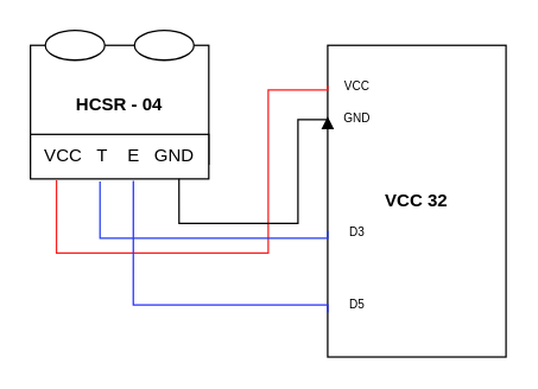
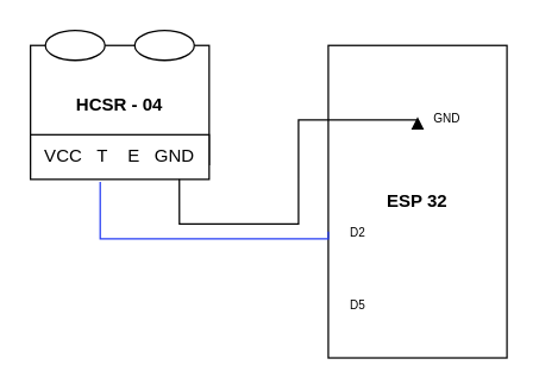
  <mxCell id="0" />
  <mxCell id="1" parent="0" />
- <mxCell id="2" value="&lt;b&gt;VCC 32&lt;/b&gt;" style="rounded=0;whiteSpace=wrap;html=1;" vertex="1" parent="1"><mxGeometry x="220" y="30" width="120" height="210" as="geometry" /></mxCell>
+ <mxCell id="2" value="&lt;b&gt;ESP 32&lt;/b&gt;" style="rounded=0;whiteSpace=wrap;html=1;" vertex="1" parent="1"><mxGeometry x="220" y="30" width="120" height="210" as="geometry" /></mxCell>
  <mxCell id="3" value="&lt;b&gt;HCSR - 04&lt;/b&gt;" style="rounded=0;whiteSpace=wrap;html=1;" vertex="1" parent="1"><mxGeometry x="20" y="30" width="120" height="80" as="geometry" /></mxCell>
  <mxCell id="4" value="VCC&amp;nbsp; &amp;nbsp;T&amp;nbsp; &amp;nbsp; E&amp;nbsp; &amp;nbsp;GND" style="rounded=0;whiteSpace=wrap;html=1;" vertex="1" parent="1"><mxGeometry x="20" y="90" width="120" height="30" as="geometry" /></mxCell>
- <mxCell id="5" value="&lt;span style=&quot;color: rgb(0, 0, 0); font-family: Helvetica; font-style: normal; font-variant-ligatures: normal; font-variant-caps: normal; font-weight: 400; letter-spacing: normal; orphans: 2; text-indent: 0px; text-transform: none; widows: 2; word-spacing: 0px; -webkit-text-stroke-width: 0px; white-space: normal; text-decoration-thickness: initial; text-decoration-style: initial; text-decoration-color: initial; float: none; background-color: rgb(255, 255, 255); display: inline !important;&quot;&gt;&lt;font style=&quot;font-size: 8px;&quot;&gt;GND&lt;/font&gt;&lt;/span&gt;" style="text;whiteSpace=wrap;html=1;align=center;verticalAlign=middle;" vertex="1" parent="1"><mxGeometry x="220" y="68" width="40" height="20" as="geometry" /></mxCell>
- <mxCell id="6" value="&lt;span style=&quot;color: rgb(0, 0, 0); font-family: Helvetica; font-style: normal; font-variant-ligatures: normal; font-variant-caps: normal; font-weight: 400; letter-spacing: normal; orphans: 2; text-indent: 0px; text-transform: none; widows: 2; word-spacing: 0px; -webkit-text-stroke-width: 0px; white-space: normal; text-decoration-thickness: initial; text-decoration-style: initial; text-decoration-color: initial; float: none; background-color: rgb(255, 255, 255); display: inline !important;&quot;&gt;&lt;font style=&quot;font-size: 8px;&quot;&gt;VCC&lt;/font&gt;&lt;/span&gt;" style="text;whiteSpace=wrap;html=1;align=center;verticalAlign=middle;" vertex="1" parent="1"><mxGeometry x="220" y="47" width="40" height="20" as="geometry" /></mxCell>
- <mxCell id="7" value="&lt;span style=&quot;color: rgb(0, 0, 0); font-family: Helvetica; font-style: normal; font-variant-ligatures: normal; font-variant-caps: normal; font-weight: 400; letter-spacing: normal; orphans: 2; text-indent: 0px; text-transform: none; widows: 2; word-spacing: 0px; -webkit-text-stroke-width: 0px; white-space: normal; text-decoration-thickness: initial; text-decoration-style: initial; text-decoration-color: initial; float: none; background-color: rgb(255, 255, 255); display: inline !important;&quot;&gt;&lt;font style=&quot;font-size: 8px;&quot;&gt;D3&lt;/font&gt;&lt;/span&gt;" style="text;whiteSpace=wrap;html=1;align=center;verticalAlign=middle;" vertex="1" parent="1"><mxGeometry x="220" y="145" width="40" height="20" as="geometry" /></mxCell>
+ <mxCell id="5" value="&lt;span style=&quot;color: rgb(0, 0, 0); font-family: Helvetica; font-style: normal; font-variant-ligatures: normal; font-variant-caps: normal; font-weight: 400; letter-spacing: normal; orphans: 2; text-indent: 0px; text-transform: none; widows: 2; word-spacing: 0px; -webkit-text-stroke-width: 0px; white-space: normal; text-decoration-thickness: initial; text-decoration-style: initial; text-decoration-color: initial; float: none; background-color: rgb(255, 255, 255); display: inline !important;&quot;&gt;&lt;font style=&quot;font-size: 8px;&quot;&gt;GND&lt;/font&gt;&lt;/span&gt;" style="text;whiteSpace=wrap;html=1;align=center;verticalAlign=middle;" vertex="1" parent="1"><mxGeometry x="280" y="68" width="40" height="20" as="geometry" /></mxCell>
+ <mxCell id="7" value="&lt;span style=&quot;color: rgb(0, 0, 0); font-family: Helvetica; font-style: normal; font-variant-ligatures: normal; font-variant-caps: normal; font-weight: 400; letter-spacing: normal; orphans: 2; text-indent: 0px; text-transform: none; widows: 2; word-spacing: 0px; -webkit-text-stroke-width: 0px; white-space: normal; text-decoration-thickness: initial; text-decoration-style: initial; text-decoration-color: initial; float: none; background-color: rgb(255, 255, 255); display: inline !important;&quot;&gt;&lt;font style=&quot;font-size: 8px;&quot;&gt;D2&lt;/font&gt;&lt;/span&gt;" style="text;whiteSpace=wrap;html=1;align=center;verticalAlign=middle;" vertex="1" parent="1"><mxGeometry x="220" y="145" width="40" height="20" as="geometry" /></mxCell>
  <mxCell id="8" value="&lt;span style=&quot;color: rgb(0, 0, 0); font-family: Helvetica; font-style: normal; font-variant-ligatures: normal; font-variant-caps: normal; font-weight: 400; letter-spacing: normal; orphans: 2; text-indent: 0px; text-transform: none; widows: 2; word-spacing: 0px; -webkit-text-stroke-width: 0px; white-space: normal; text-decoration-thickness: initial; text-decoration-style: initial; text-decoration-color: initial; float: none; background-color: rgb(255, 255, 255); display: inline !important;&quot;&gt;D5&lt;/span&gt;" style="text;whiteSpace=wrap;html=1;align=center;verticalAlign=middle;fontSize=8;" vertex="1" parent="1"><mxGeometry x="220" y="195" width="40" height="20" as="geometry" /></mxCell>
- <mxCell id="9" value="" style="endArrow=none;html=1;rounded=0;exitX=0.146;exitY=1.032;exitDx=0;exitDy=0;exitPerimeter=0;entryX=0;entryY=0.5;entryDx=0;entryDy=0;edgeStyle=orthogonalEdgeStyle;strokeColor=#FF1C1C;" edge="1" parent="1" source="4" target="6"><mxGeometry width="50" height="50" relative="1" as="geometry"><mxPoint x="250" y="190" as="sourcePoint" /><mxPoint x="300" y="140" as="targetPoint" /><Array as="points"><mxPoint x="37" y="170" /><mxPoint x="180" y="170" /><mxPoint x="180" y="60" /></Array></mxGeometry></mxCell>
  <mxCell id="10" value="" style="endArrow=block;html=1;rounded=0;exitX=0.833;exitY=1;exitDx=0;exitDy=0;exitPerimeter=0;entryX=0;entryY=0.5;entryDx=0;entryDy=0;edgeStyle=orthogonalEdgeStyle;" edge="1" parent="1" source="4" target="5"><mxGeometry width="50" height="50" relative="1" as="geometry"><mxPoint x="250" y="190" as="sourcePoint" /><mxPoint x="300" y="140" as="targetPoint" /><Array as="points"><mxPoint x="120" y="150" /><mxPoint x="200" y="150" /><mxPoint x="200" y="80" /></Array></mxGeometry></mxCell>
- <mxCell id="11" value="" style="endArrow=none;html=1;rounded=0;entryX=0;entryY=0.75;entryDx=0;entryDy=0;edgeStyle=orthogonalEdgeStyle;strokeColor=light-dark(#2A32FF,#EDEDED);exitX=0.577;exitY=1.042;exitDx=0;exitDy=0;exitPerimeter=0;" edge="1" parent="1" source="4" target="8"><mxGeometry width="50" height="50" relative="1" as="geometry"><mxPoint x="90" y="130" as="sourcePoint" /><mxPoint x="300" y="140" as="targetPoint" /><Array as="points"><mxPoint x="89" y="205" /></Array></mxGeometry></mxCell>
  <mxCell id="12" value="" style="endArrow=none;html=1;rounded=0;exitX=0.39;exitY=1.058;exitDx=0;exitDy=0;exitPerimeter=0;entryX=0;entryY=0.5;entryDx=0;entryDy=0;edgeStyle=orthogonalEdgeStyle;strokeColor=light-dark(#253df4, #ededed);" edge="1" parent="1" source="4" target="7"><mxGeometry width="50" height="50" relative="1" as="geometry"><mxPoint x="140" y="190" as="sourcePoint" /><mxPoint x="190" y="140" as="targetPoint" /><Array as="points"><mxPoint x="67" y="160" /></Array></mxGeometry></mxCell>
  <mxCell id="13" value="" style="ellipse;whiteSpace=wrap;html=1;" vertex="1" parent="1"><mxGeometry x="30" y="20" width="40" height="20" as="geometry" /></mxCell>
  <mxCell id="14" value="" style="ellipse;whiteSpace=wrap;html=1;" vertex="1" parent="1"><mxGeometry x="90" y="20" width="40" height="20" as="geometry" /></mxCell>
